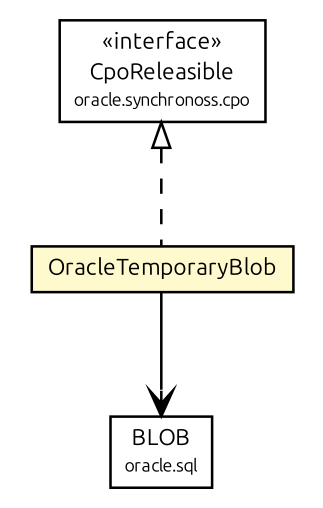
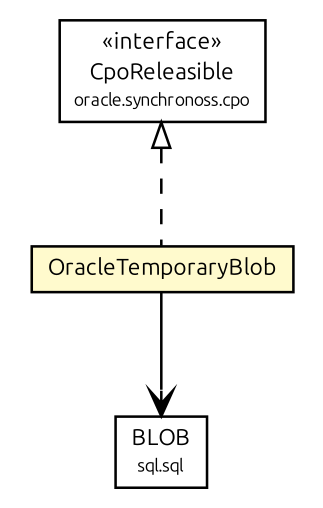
  digraph {
    fontname=Ubuntu
    node [fontcolor=black fontname=Ubuntu fontsize=9.0 shape=plaintext]
    edge [fontname=Ubuntu headport=p labelfontname=Helvetica labelfontsize=10 tailport=p]
    n1 [label=<<table border="0" cellborder="1" cellspacing="0" cellpadding="2" port="p" href="../../CpoReleasible.html"> 		<tr><td><table border="0" cellspacing="0" cellpadding="1"> 			<tr><td> &laquo;interface&raquo; </td></tr> 			<tr><td> CpoReleasible </td></tr> 			<tr><td><font point-size="7.0"> oracle.synchronoss.cpo </font></td></tr> 		</table></td></tr> 		</table>>]
    n2 [label=<<table border="0" cellborder="1" cellspacing="0" cellpadding="2" port="p" bgcolor="lemonChiffon" href="./OracleTemporaryBlob.html"> 		<tr><td><table border="0" cellspacing="0" cellpadding="1"> 			<tr><td> OracleTemporaryBlob </td></tr> 		</table></td></tr> 		</table>>]
-   n3 [label=<<table border="0" cellborder="1" cellspacing="0" cellpadding="2" port="p" href="http://java.sun.com/j2se/1.4.2/docs/api/oracle/sql/BLOB.html"> 		<tr><td><table border="0" cellspacing="0" cellpadding="1"> 			<tr><td> BLOB </td></tr> 			<tr><td><font point-size="7.0"> oracle.sql </font></td></tr> 		</table></td></tr> 		</table>>]
+   n3 [label=<<table border="0" cellborder="1" cellspacing="0" cellpadding="2" port="p" href="http://java.sun.com/j2se/1.4.2/docs/api/oracle/sql/BLOB.html"> 		<tr><td><table border="0" cellspacing="0" cellpadding="1"> 			<tr><td> BLOB </td></tr> 			<tr><td><font point-size="7.0"> sql.sql </font></td></tr> 		</table></td></tr> 		</table>>]
    n1 -> n2 [arrowtail=empty dir=back fontsize=10 style=dashed]
    n2 -> n3 [arrowhead=open color=black fontcolor=black fontsize=10.0]
  }
